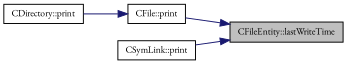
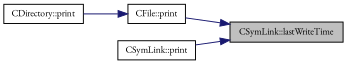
  digraph {
    fontname="EB Garamond"
    rankdir=RL
    node [color=black fillcolor=white fontname="EB Garamond" fontsize=10 shape=record style=filled]
    edge [color=midnightblue dir=back fontname="EB Garamond" fontsize=10 labelfontname=Helvetica labelfontsize=10 style=solid]
-   n1 [fillcolor=grey75 fontcolor=black height=0.2 label="CFileEntity::lastWriteTime" width=0.4]
+   n1 [fillcolor=grey75 fontcolor=black height=0.2 label="CSymLink::lastWriteTime" width=0.4]
    n2 [height=0.2 label="CFile::print" width=0.4]
    n3 [height=0.2 label="CSymLink::print" width=0.4]
    n4 [height=0.2 label="CDirectory::print" width=0.4]
    n1 -> n2
    n1 -> n3
    n2 -> n4
  }
